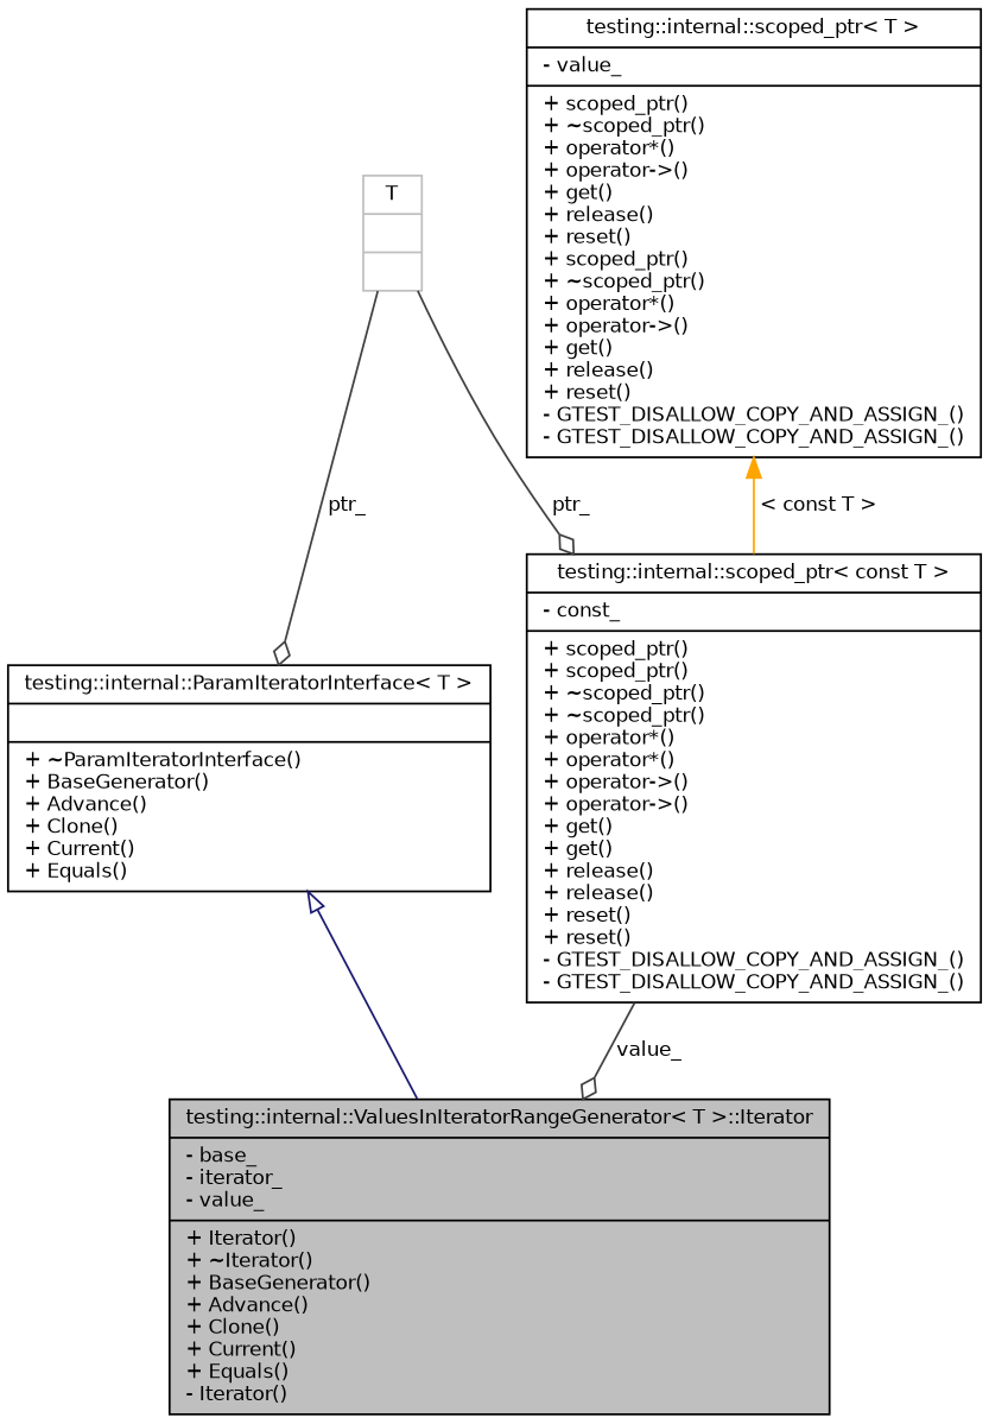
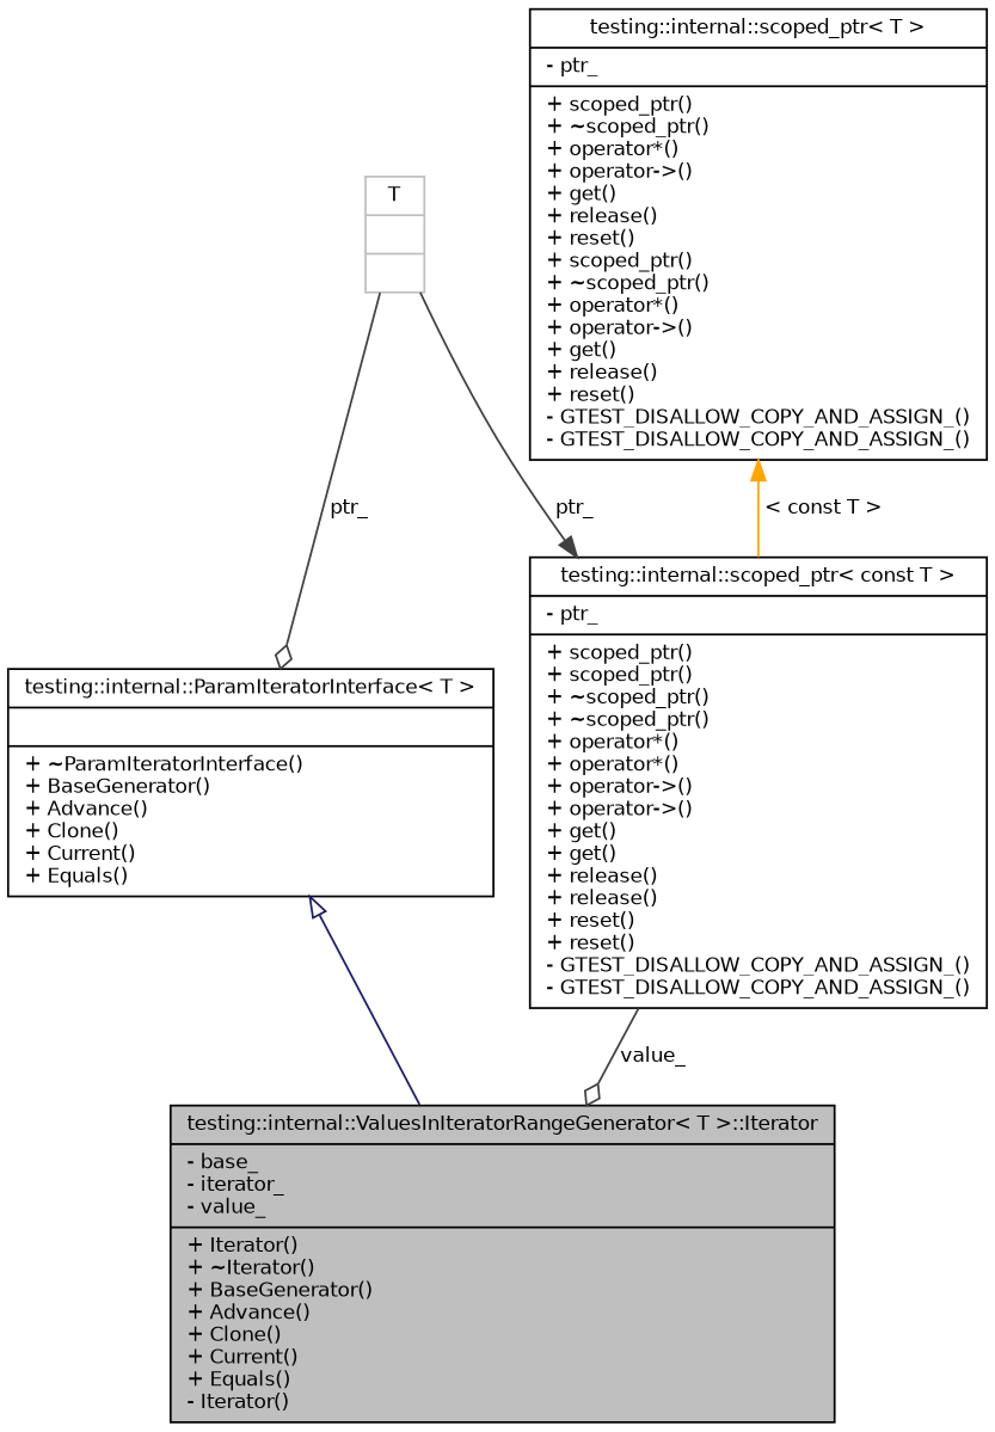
  digraph {
    node [color=black fillcolor=white fontname=Helvetica fontsize=10 shape=record style=filled]
    edge [color=grey25 fontname=Helvetica fontsize=10 labelfontname=Helvetica labelfontsize=10 style=solid arrowhead=odiamond]
    n1 [fillcolor=grey75 fontcolor=black height=0.2 label="{testing::internal::ValuesInIteratorRangeGenerator\< T \>::Iterator\n|- base_\l- iterator_\l- value_\l|+ Iterator()\l+ ~Iterator()\l+ BaseGenerator()\l+ Advance()\l+ Clone()\l+ Current()\l+ Equals()\l- Iterator()\l}" width=0.4]
    n2 [height=0.2 label="{testing::internal::ParamIteratorInterface\< T \>\n||+ ~ParamIteratorInterface()\l+ BaseGenerator()\l+ Advance()\l+ Clone()\l+ Current()\l+ Equals()\l}" width=0.4]
-   n3 [height=0.2 label="{testing::internal::scoped_ptr\< const T \>\n|- const_\l|+ scoped_ptr()\l+ scoped_ptr()\l+ ~scoped_ptr()\l+ ~scoped_ptr()\l+ operator*()\l+ operator*()\l+ operator-\>()\l+ operator-\>()\l+ get()\l+ get()\l+ release()\l+ release()\l+ reset()\l+ reset()\l- GTEST_DISALLOW_COPY_AND_ASSIGN_()\l- GTEST_DISALLOW_COPY_AND_ASSIGN_()\l}" width=0.4]
+   n3 [height=0.2 label="{testing::internal::scoped_ptr\< const T \>\n|- ptr_\l|+ scoped_ptr()\l+ scoped_ptr()\l+ ~scoped_ptr()\l+ ~scoped_ptr()\l+ operator*()\l+ operator*()\l+ operator-\>()\l+ operator-\>()\l+ get()\l+ get()\l+ release()\l+ release()\l+ reset()\l+ reset()\l- GTEST_DISALLOW_COPY_AND_ASSIGN_()\l- GTEST_DISALLOW_COPY_AND_ASSIGN_()\l}" width=0.4]
    n4 [color=grey75 height=0.2 label="{T\n||}" width=0.4]
-   n5 [height=0.2 label="{testing::internal::scoped_ptr\< T \>\n|- value_\l|+ scoped_ptr()\l+ ~scoped_ptr()\l+ operator*()\l+ operator-\>()\l+ get()\l+ release()\l+ reset()\l+ scoped_ptr()\l+ ~scoped_ptr()\l+ operator*()\l+ operator-\>()\l+ get()\l+ release()\l+ reset()\l- GTEST_DISALLOW_COPY_AND_ASSIGN_()\l- GTEST_DISALLOW_COPY_AND_ASSIGN_()\l}" width=0.4]
+   n5 [height=0.2 label="{testing::internal::scoped_ptr\< T \>\n|- ptr_\l|+ scoped_ptr()\l+ ~scoped_ptr()\l+ operator*()\l+ operator-\>()\l+ get()\l+ release()\l+ reset()\l+ scoped_ptr()\l+ ~scoped_ptr()\l+ operator*()\l+ operator-\>()\l+ get()\l+ release()\l+ reset()\l- GTEST_DISALLOW_COPY_AND_ASSIGN_()\l- GTEST_DISALLOW_COPY_AND_ASSIGN_()\l}" width=0.4]
    n2 -> n1 [arrowtail=onormal color=midnightblue dir=back arrowhead=""]
    n3 -> n1 [label=" value_"]
    n4 -> n2 [label=" ptr_"]
-   n4 -> n3 [label=" ptr_"]
+   n4 -> n3 [arrowhead=normal label=" ptr_"]
    n5 -> n3 [color=orange dir=back label=" \< const T \>" arrowhead=""]
  }
